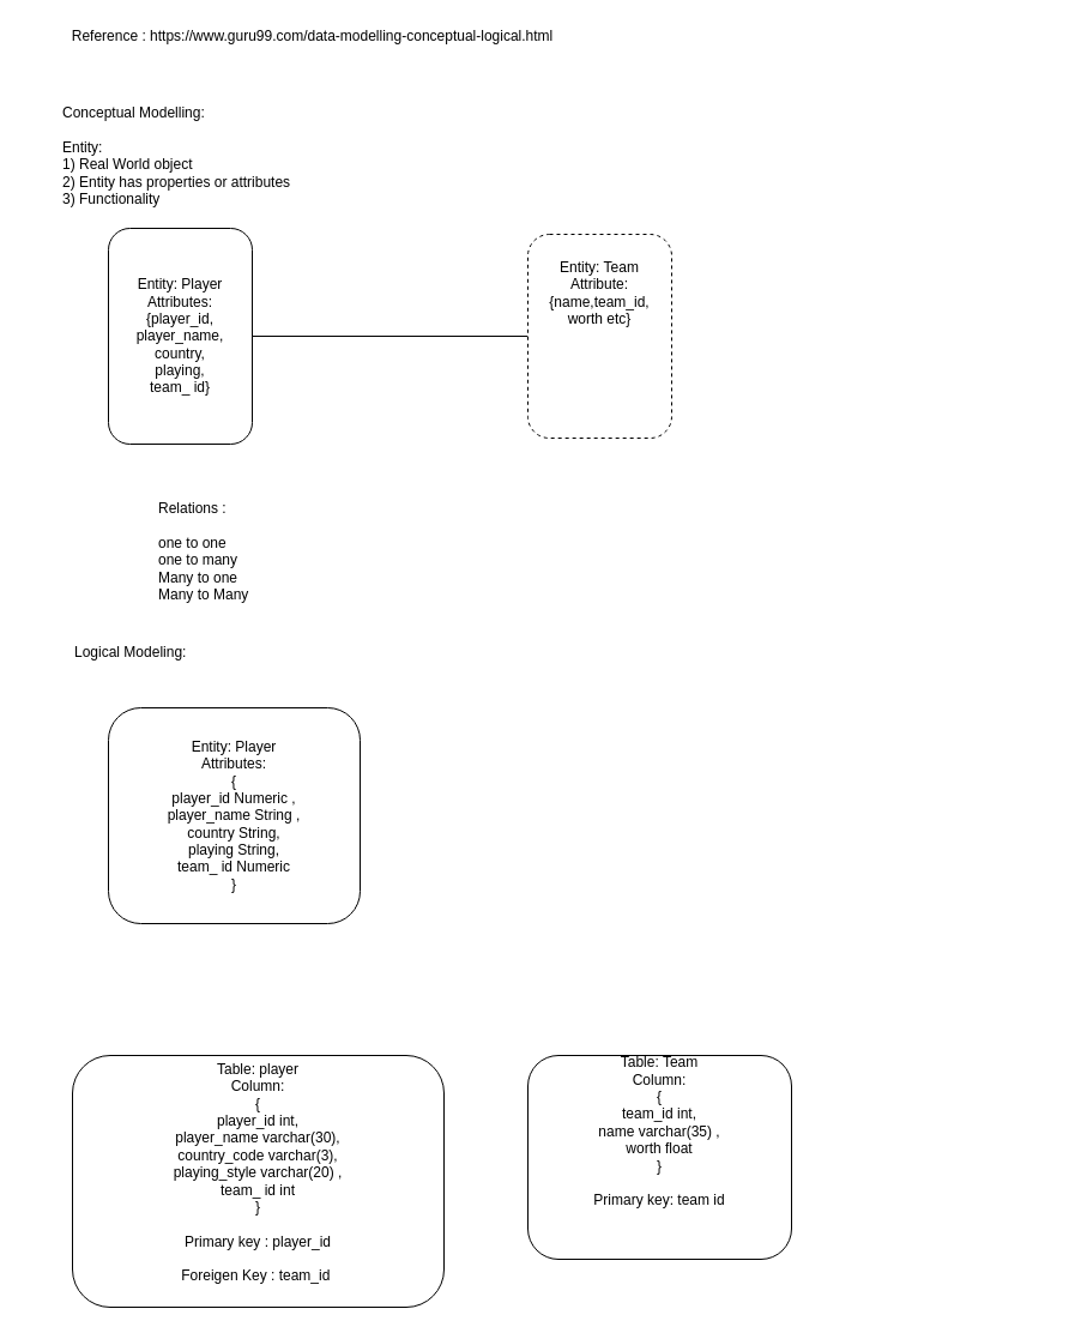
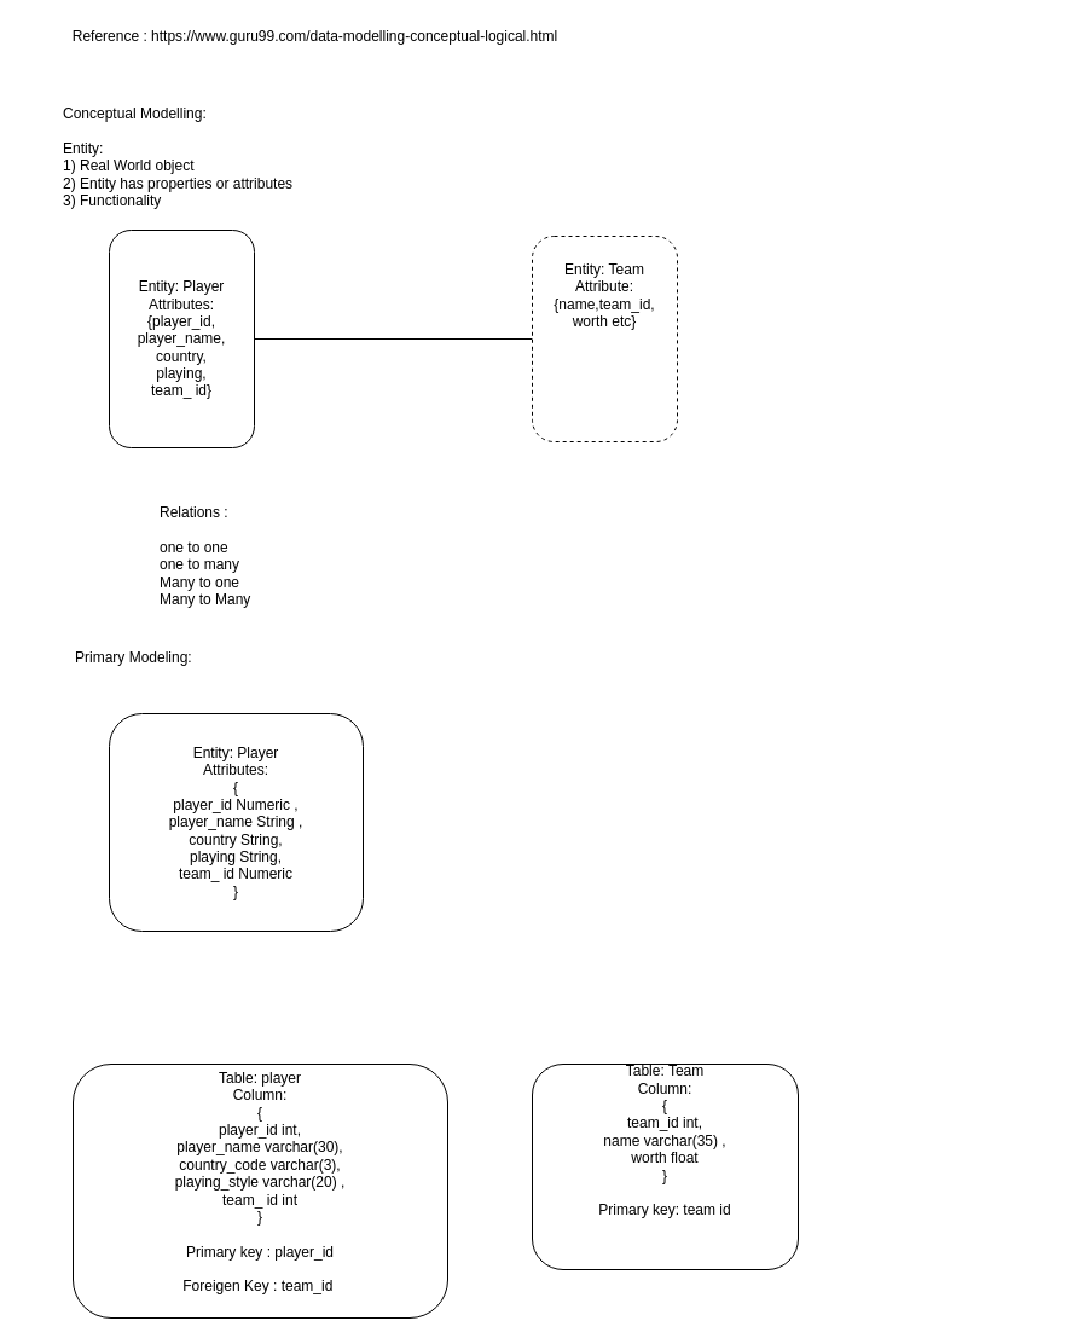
  <mxCell id="0" />
  <mxCell id="1" parent="0" />
  <mxCell id="2" style="edgeStyle=orthogonalEdgeStyle;rounded=0;orthogonalLoop=1;jettySize=auto;html=1;entryX=0;entryY=0.5;entryDx=0;entryDy=0;startArrow=none;startFill=0;strokeColor=#000000;endArrow=none;endFill=0;" edge="1" parent="1" source="3" target="4"><mxGeometry relative="1" as="geometry" /></mxCell>
  <mxCell id="3" value="&lt;div&gt;Entity: Player&lt;/div&gt;&lt;div&gt;Attributes:&lt;/div&gt;&lt;div&gt;{player_id,&lt;/div&gt;&lt;div&gt;player_name,&lt;/div&gt;&lt;div&gt;country,&lt;/div&gt;&lt;div&gt;playing,&lt;/div&gt;&lt;div&gt;team_ id}&lt;br&gt; &lt;/div&gt;" style="rounded=1;whiteSpace=wrap;html=1;" vertex="1" parent="1"><mxGeometry x="90" y="190" width="120" height="180" as="geometry" /></mxCell>
  <mxCell id="4" value="&lt;div&gt;Entity: Team&lt;/div&gt;&lt;div&gt;Attribute:&lt;/div&gt;&lt;div&gt;{name,team_id,&lt;/div&gt;&lt;div&gt;worth etc}&lt;br&gt;&lt;/div&gt;&lt;div&gt;&lt;br&gt;&lt;/div&gt;&lt;div&gt;&lt;br&gt;&lt;/div&gt;&lt;div&gt;&lt;br&gt;&lt;/div&gt;&lt;div&gt;&lt;br&gt;&lt;/div&gt;&lt;div&gt;&lt;br&gt;&lt;/div&gt;" style="rounded=1;whiteSpace=wrap;html=1;dashed=1;" vertex="1" parent="1"><mxGeometry x="440" y="195" width="120" height="170" as="geometry" /></mxCell>
  <mxCell id="5" value="&lt;div&gt;Conceptual Modelling: &lt;br&gt;&lt;/div&gt;&lt;div&gt;&lt;br&gt;&lt;/div&gt;&lt;div&gt;Entity:&lt;/div&gt;&lt;div&gt;1) Real World object &lt;br&gt;&lt;/div&gt;&lt;div&gt;2) Entity has properties or attributes&lt;/div&gt;&lt;div&gt;3) Functionality&lt;br&gt;&lt;/div&gt;" style="text;html=1;strokeColor=none;fillColor=none;align=left;verticalAlign=top;whiteSpace=wrap;rounded=0;horizontal=1;" vertex="1" parent="1"><mxGeometry x="50" y="80" width="810" height="80" as="geometry" /></mxCell>
  <mxCell id="6" value="&lt;div&gt;Relations :&lt;/div&gt;&lt;div&gt;&lt;br&gt;&lt;/div&gt;&lt;div&gt;one to one &lt;br&gt;&lt;/div&gt;&lt;div&gt;one to many&lt;/div&gt;&lt;div&gt;Many to one &lt;br&gt;&lt;/div&gt;&lt;div&gt;Many to Many&lt;br&gt;&lt;/div&gt;" style="text;html=1;strokeColor=none;fillColor=none;align=left;verticalAlign=top;whiteSpace=wrap;rounded=0;" vertex="1" parent="1"><mxGeometry x="130" y="410" width="400" height="100" as="geometry" /></mxCell>
- <mxCell id="7" value="&lt;div&gt;Logical Modeling: &lt;br&gt;&lt;/div&gt;&lt;div&gt;&amp;nbsp;&lt;/div&gt;&lt;div&gt;&lt;br&gt;&lt;/div&gt;&lt;div&gt;&lt;br&gt;&lt;/div&gt;" style="text;html=1;strokeColor=none;fillColor=none;align=left;verticalAlign=top;whiteSpace=wrap;rounded=0;horizontal=1;" vertex="1" parent="1"><mxGeometry x="60" y="530" width="810" height="80" as="geometry" /></mxCell>
+ <mxCell id="7" value="&lt;div&gt;Primary Modeling: &lt;br&gt;&lt;/div&gt;&lt;div&gt;&amp;nbsp;&lt;/div&gt;&lt;div&gt;&lt;br&gt;&lt;/div&gt;&lt;div&gt;&lt;br&gt;&lt;/div&gt;" style="text;html=1;strokeColor=none;fillColor=none;align=left;verticalAlign=top;whiteSpace=wrap;rounded=0;horizontal=1;" vertex="1" parent="1"><mxGeometry x="60" y="530" width="810" height="80" as="geometry" /></mxCell>
  <mxCell id="8" value="&lt;div&gt;Table: player&lt;/div&gt;&lt;div&gt;Column:&lt;/div&gt;&lt;div&gt;{&lt;/div&gt;&lt;div&gt;player_id int,&lt;/div&gt;&lt;div&gt;player_name varchar(30),&lt;/div&gt;&lt;div&gt;country_code varchar(3),&lt;/div&gt;&lt;div&gt;playing_style varchar(20) ,&lt;/div&gt;&lt;div&gt;team_ id int&lt;/div&gt;&lt;div&gt;}&lt;/div&gt;&lt;div&gt;&lt;br&gt;&lt;/div&gt;&lt;div&gt;Primary key : player_id&lt;/div&gt;&lt;div&gt;&lt;br&gt; &lt;/div&gt;&lt;div&gt;Foreigen Key : team_id&amp;nbsp; &lt;br&gt;&lt;/div&gt;&lt;div&gt;&lt;br&gt;&lt;/div&gt;" style="rounded=1;whiteSpace=wrap;html=1;" vertex="1" parent="1"><mxGeometry x="60" y="880" width="310" height="210" as="geometry" /></mxCell>
  <mxCell id="9" value="&lt;div&gt;Table: Team&lt;/div&gt;&lt;div&gt;Column:&lt;/div&gt;&lt;div&gt;{&lt;/div&gt;&lt;div&gt;team_id int,&lt;/div&gt;&lt;div&gt;name varchar(35) ,&lt;/div&gt;&lt;div&gt;worth float&lt;/div&gt;&lt;div&gt;}&lt;br&gt;&lt;/div&gt;&lt;div&gt;&lt;br&gt;&lt;/div&gt;&lt;div&gt;Primary key: team id &lt;br&gt;&lt;/div&gt;&lt;div&gt;&lt;br&gt;&lt;/div&gt;&lt;div&gt;&lt;br&gt;&lt;/div&gt;&lt;div&gt;&lt;br&gt;&lt;/div&gt;" style="rounded=1;whiteSpace=wrap;html=1;" vertex="1" parent="1"><mxGeometry x="440" y="880" width="220" height="170" as="geometry" /></mxCell>
  <mxCell id="10" value="&lt;div&gt;Entity: Player&lt;/div&gt;&lt;div&gt;Attributes:&lt;/div&gt;&lt;div&gt;{&lt;/div&gt;&lt;div&gt;player_id Numeric ,&lt;/div&gt;&lt;div&gt;player_name String ,&lt;/div&gt;&lt;div&gt;country String,&lt;/div&gt;&lt;div&gt;playing String,&lt;/div&gt;&lt;div&gt;team_ id Numeric&lt;br&gt;&lt;/div&gt;&lt;div&gt;}&lt;br&gt; &lt;/div&gt;" style="rounded=1;whiteSpace=wrap;html=1;" vertex="1" parent="1"><mxGeometry x="90" y="590" width="210" height="180" as="geometry" /></mxCell>
  <mxCell id="11" value="Reference : https://www.guru99.com/data-modelling-conceptual-logical.html" style="text;html=1;align=center;verticalAlign=middle;resizable=0;points=[];autosize=1;" vertex="1" parent="1"><mxGeometry x="20" y="20" width="480" height="20" as="geometry" /></mxCell>
